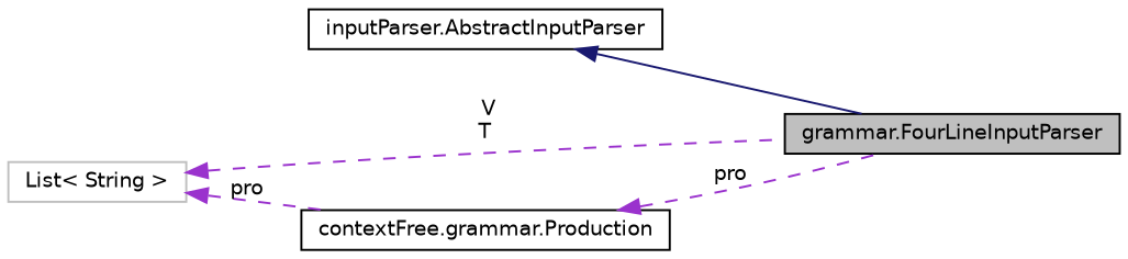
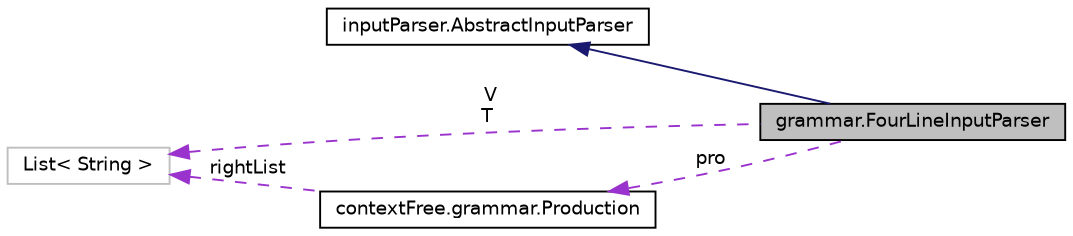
  digraph {
    rankdir=LR
    node [color=black fillcolor=white fontname=Helvetica fontsize=10 shape=record style=filled]
    edge [color=darkorchid3 dir=back fontname=Helvetica fontsize=10 labelfontname=Helvetica labelfontsize=10 style=dashed]
    n1 [fillcolor=grey75 fontcolor=black height=0.2 label="grammar.FourLineInputParser" width=0.4]
    n2 [height=0.2 label="inputParser.AbstractInputParser" width=0.4]
    n3 [color=grey75 height=0.2 label="List\< String \>" width=0.4]
    n4 [height=0.2 label="contextFree.grammar.Production" width=0.4]
    n2 -> n1 [color=midnightblue style=solid]
    n3 -> n1 [label=" V\nT"]
-   n3 -> n4 [label=" pro"]
+   n3 -> n4 [label=" rightList"]
    n4 -> n1 [label=" pro"]
  }
